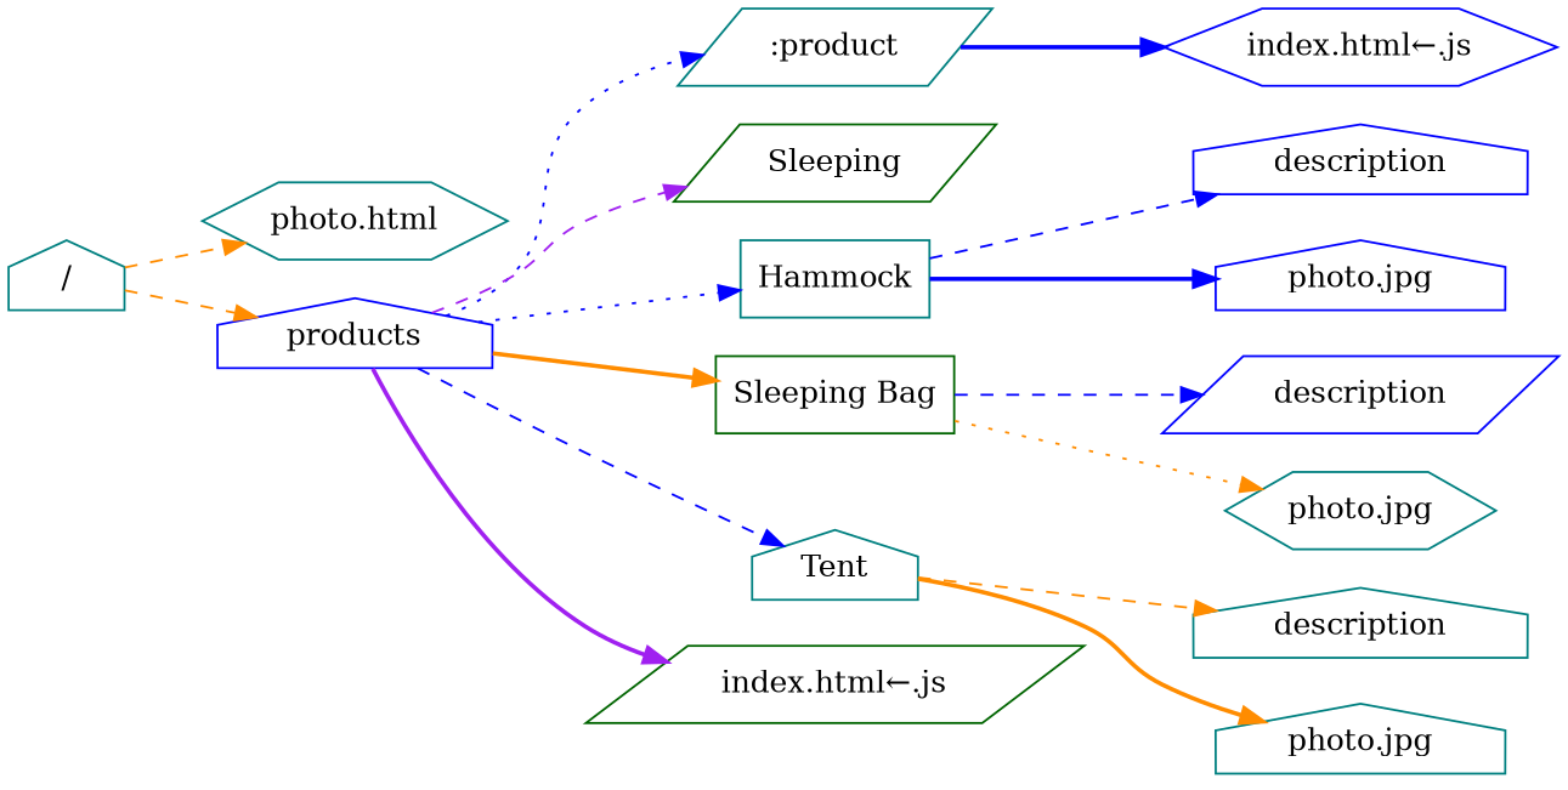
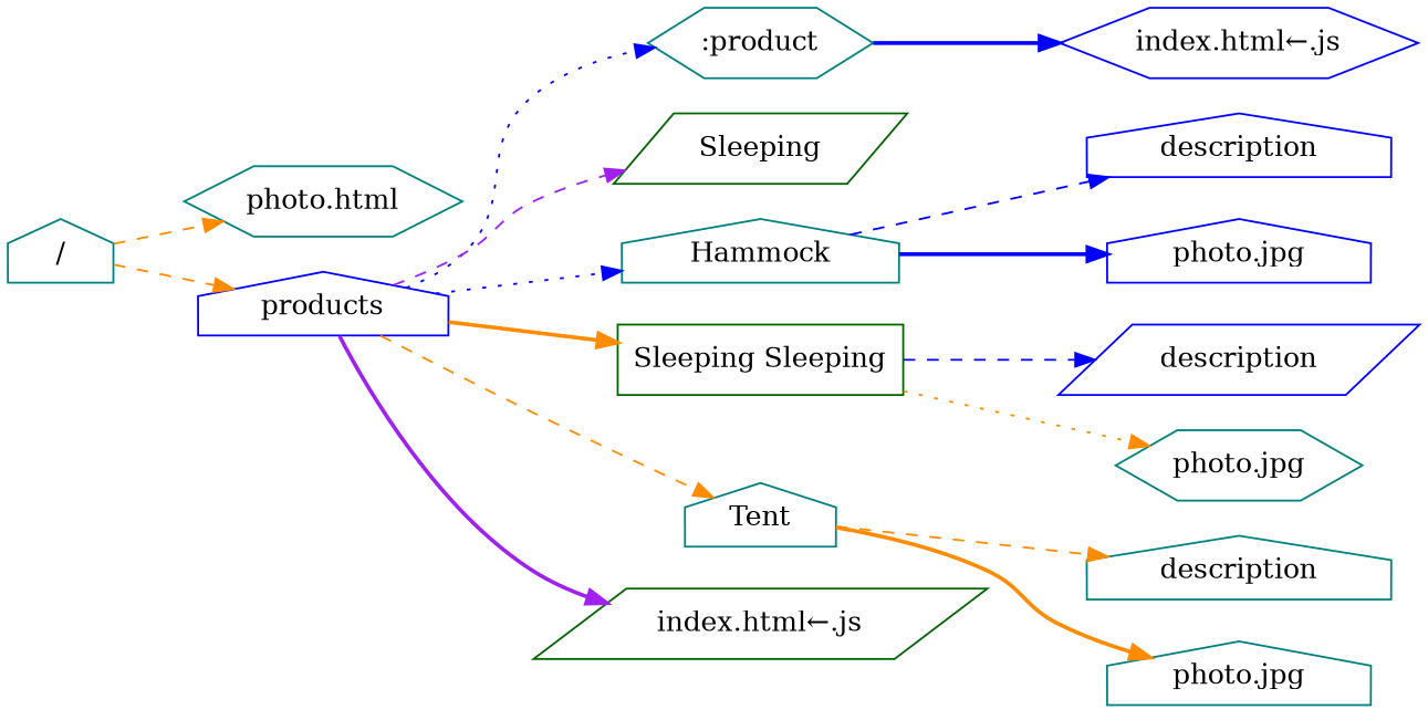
  digraph {
    rankdir=LR
    node [color=teal shape=house]
    edge [color=darkorange style=dashed]
    n1 [label="/"]
    n2 [label="photo.html" shape=hexagon]
    n3 [color=blue label=products]
-   n4 [label=":product" shape=parallelogram]
+   n4 [label=":product" shape=hexagon]
    n5 [color=darkgreen label=Sleeping shape=parallelogram]
-   n6 [label=Hammock shape=box]
-   n7 [color=darkgreen label="Sleeping Bag" shape=box]
+   n6 [label=Hammock]
+   n7 [color=darkgreen label="Sleeping Sleeping" shape=box]
    n8 [label=Tent]
    n9 [color=darkgreen label="index.html←.js" shape=parallelogram]
    n10 [color=blue label="index.html←.js" shape=hexagon]
    n11 [color=blue label=description]
    n12 [color=blue label="photo.jpg"]
    n13 [color=blue label=description shape=parallelogram]
    n14 [label="photo.jpg" shape=hexagon]
    n15 [label=description]
    n16 [label="photo.jpg"]
    n1 -> n2
    n1 -> n3
    n3 -> n4 [color=blue style=dotted]
    n3 -> n5 [color=purple]
    n3 -> n6 [color=blue style=dotted]
    n3 -> n7 [style=bold]
-   n3 -> n8 [color=blue]
+   n3 -> n8
    n3 -> n9 [color=purple style=bold]
    n4 -> n10 [color=blue style=bold]
    n6 -> n11 [color=blue]
    n6 -> n12 [color=blue style=bold]
    n7 -> n13 [color=blue]
    n7 -> n14 [style=dotted]
    n8 -> n15
    n8 -> n16 [style=bold]
  }
